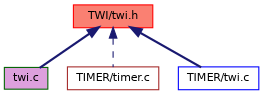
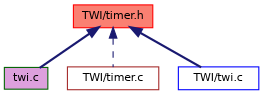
  digraph {
    node [fillcolor=white fontname=Helvetica fontsize=10 shape=record style=filled]
    edge [color=midnightblue dir=back fontname=Helvetica fontsize=10 labelfontname=Helvetica labelfontsize=10 style=bold]
-   n1 [color=red fillcolor=salmon fontcolor=black height=0.2 label="TWI/twi.h" width=0.4]
+   n1 [color=red fillcolor=salmon fontcolor=black height=0.2 label="TWI/timer.h" width=0.4]
    n2 [color=darkgreen fillcolor=plum height=0.2 label="twi.c" width=0.4]
-   n3 [color=brown height=0.2 label="TIMER/timer.c" width=0.4]
-   n4 [color=blue height=0.2 label="TIMER/twi.c" width=0.4]
+   n3 [color=brown height=0.2 label="TWI/timer.c" width=0.4]
+   n4 [color=blue height=0.2 label="TWI/twi.c" width=0.4]
    n1 -> n2
    n1 -> n3 [style=dashed]
    n1 -> n4
  }
